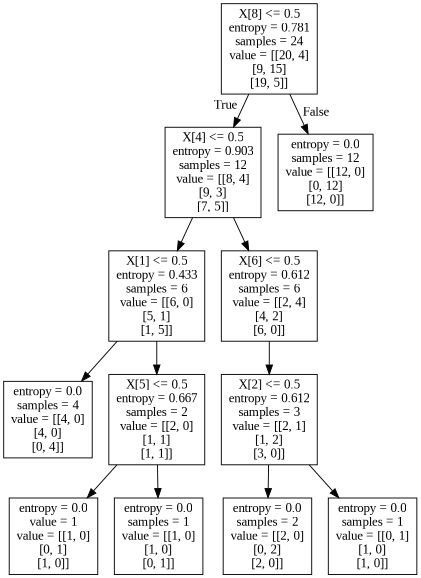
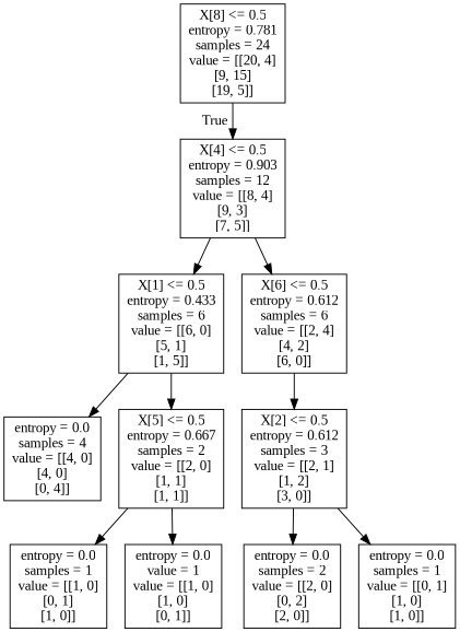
  digraph {
    fontname="Liberation Serif"
    node [fontname="Liberation Serif" shape=box]
    edge [fontname="Liberation Serif"]
    n1 [label="X[8] <= 0.5\nentropy = 0.781\nsamples = 24\nvalue = [[20, 4]\n[9, 15]\n[19, 5]]"]
    n2 [label="X[4] <= 0.5\nentropy = 0.903\nsamples = 12\nvalue = [[8, 4]\n[9, 3]\n[7, 5]]"]
-   n3 [label="entropy = 0.0\nsamples = 12\nvalue = [[12, 0]\n[0, 12]\n[12, 0]]"]
    n4 [label="X[1] <= 0.5\nentropy = 0.433\nsamples = 6\nvalue = [[6, 0]\n[5, 1]\n[1, 5]]"]
    n5 [label="X[6] <= 0.5\nentropy = 0.612\nsamples = 6\nvalue = [[2, 4]\n[4, 2]\n[6, 0]]"]
    n6 [label="entropy = 0.0\nsamples = 4\nvalue = [[4, 0]\n[4, 0]\n[0, 4]]"]
    n7 [label="X[5] <= 0.5\nentropy = 0.667\nsamples = 2\nvalue = [[2, 0]\n[1, 1]\n[1, 1]]"]
    n8 [label="X[2] <= 0.5\nentropy = 0.612\nsamples = 3\nvalue = [[2, 1]\n[1, 2]\n[3, 0]]"]
-   n9 [label="entropy = 0.0\nvalue = 1\nvalue = [[1, 0]\n[0, 1]\n[1, 0]]"]
-   n10 [label="entropy = 0.0\nsamples = 1\nvalue = [[1, 0]\n[1, 0]\n[0, 1]]"]
+   n9 [label="entropy = 0.0\nsamples = 1\nvalue = [[1, 0]\n[0, 1]\n[1, 0]]"]
+   n10 [label="entropy = 0.0\nvalue = 1\nvalue = [[1, 0]\n[1, 0]\n[0, 1]]"]
    n11 [label="entropy = 0.0\nsamples = 2\nvalue = [[2, 0]\n[0, 2]\n[2, 0]]"]
    n12 [label="entropy = 0.0\nsamples = 1\nvalue = [[0, 1]\n[1, 0]\n[1, 0]]"]
    n1 -> n2 [headlabel=True labelangle=45 labeldistance=2.5]
-   n1 -> n3 [headlabel=False labelangle=-45 labeldistance=2.5]
    n2 -> n4
    n2 -> n5
    n4 -> n6
    n4 -> n7
    n5 -> n8
    n7 -> n9
    n7 -> n10
    n8 -> n11
    n8 -> n12
  }
